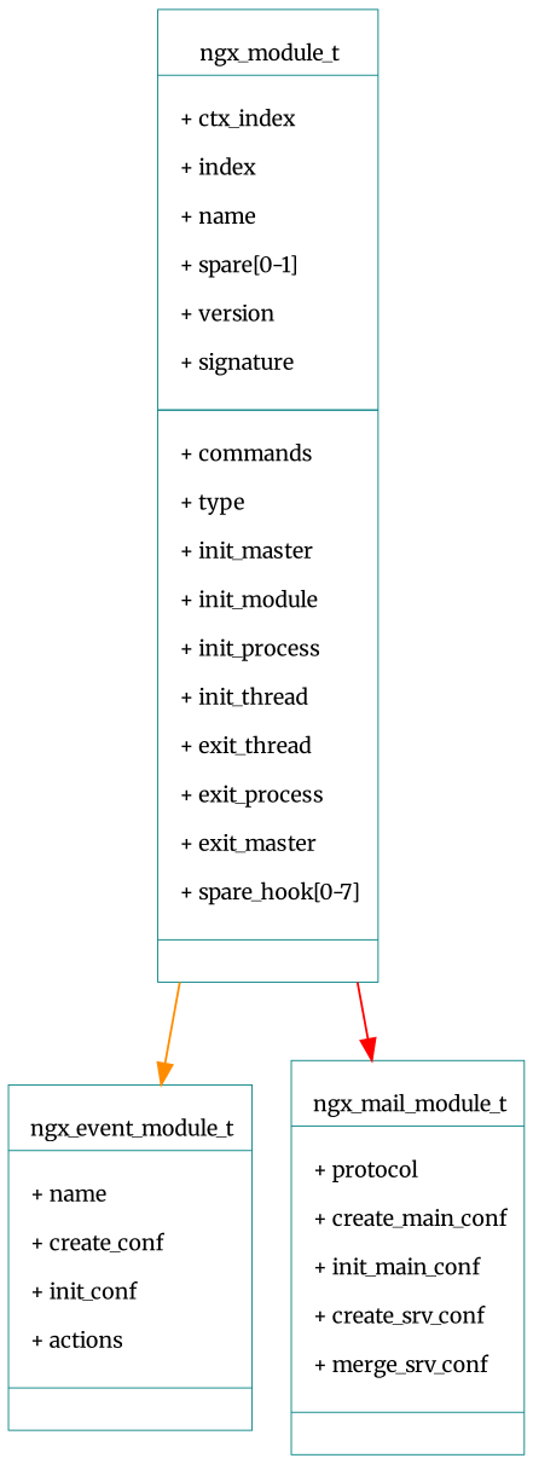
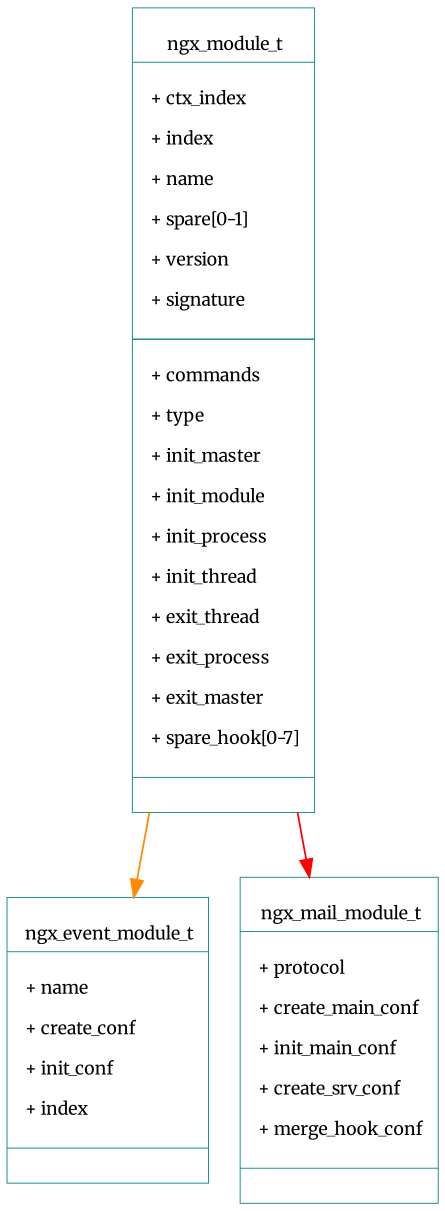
  digraph {
    fontname=Merriweather
    node [color=teal fontname=Merriweather fontsize=10 penwidth=0.5 shape=record]
    edge [fontname=Merriweather tailport=ctx]
    n1 [label="{\n        ngx_module_t\n        |\n        + ctx_index\l\n        + index\l\n        + name\l\n        + spare[0-1]\l\n        + version\l\n        + signature\l\n        |\n        <ctx>+ ctx\l\n        |\n        + commands\l\n        + type\l\n        + init_master\l\n        + init_module\l\n        + init_process\l\n        + init_thread\l\n        + exit_thread\l\n        + exit_process\l\n        + exit_master\l\n        + spare_hook[0-7]\l\n        |\n    }"]
-   n2 [label="{\n        ngx_event_module_t\n        |\n        + name\l\n        + create_conf\l\n        + init_conf\l\n        + actions\l\n        |\n    }"]
-   n3 [label="{\n        ngx_mail_module_t\n        |\n        + protocol\l\n        + create_main_conf\l\n        + init_main_conf\l\n        + create_srv_conf\l\n        + merge_srv_conf\l\n        |\n    }"]
+   n2 [label="{\n        ngx_event_module_t\n        |\n        + name\l\n        + create_conf\l\n        + init_conf\l\n        + index\l\n        |\n    }"]
+   n3 [label="{\n        ngx_mail_module_t\n        |\n        + protocol\l\n        + create_main_conf\l\n        + init_main_conf\l\n        + create_srv_conf\l\n        + merge_hook_conf\l\n        |\n    }"]
    n1 -> n2 [color=darkorange]
    n1 -> n3 [color=red]
  }
